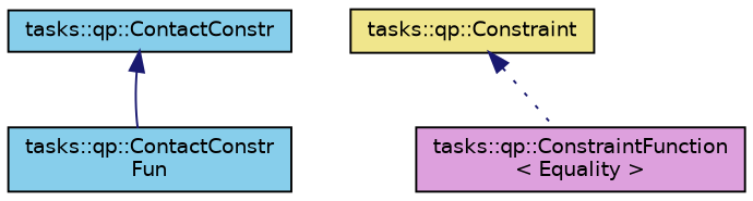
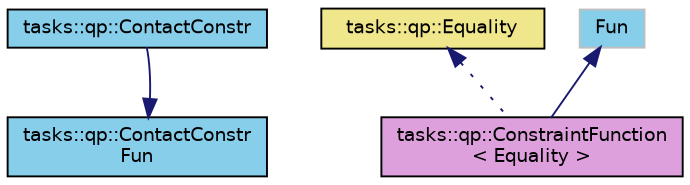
  digraph {
    node [color=black fillcolor=skyblue fontname=Helvetica fontsize=10 shape=record style=filled]
    edge [color=midnightblue dir=back fontname=Helvetica fontsize=10 labelfontname=Helvetica labelfontsize=10 style=solid]
    n1 [fontcolor=black height=0.2 label="tasks::qp::ContactConstr" width=0.4]
    n2 [fillcolor=plum height=0.2 label="tasks::qp::ConstraintFunction\l\< Equality \>" width=0.4]
-   n3 [fillcolor=khaki height=0.2 label="tasks::qp::Constraint" width=0.4]
+   n3 [fillcolor=khaki height=0.2 label="tasks::qp::Equality" width=0.4]
+   n4 [color=grey75 height=0.2 label=Fun width=0.4]
    n5 [height=0.2 label="tasks::qp::ContactConstr\lFun" width=0.4]
    n3 -> n2 [style=dotted]
-   n1 -> n5
+   n4 -> n2
+   n5 -> n1
  }
